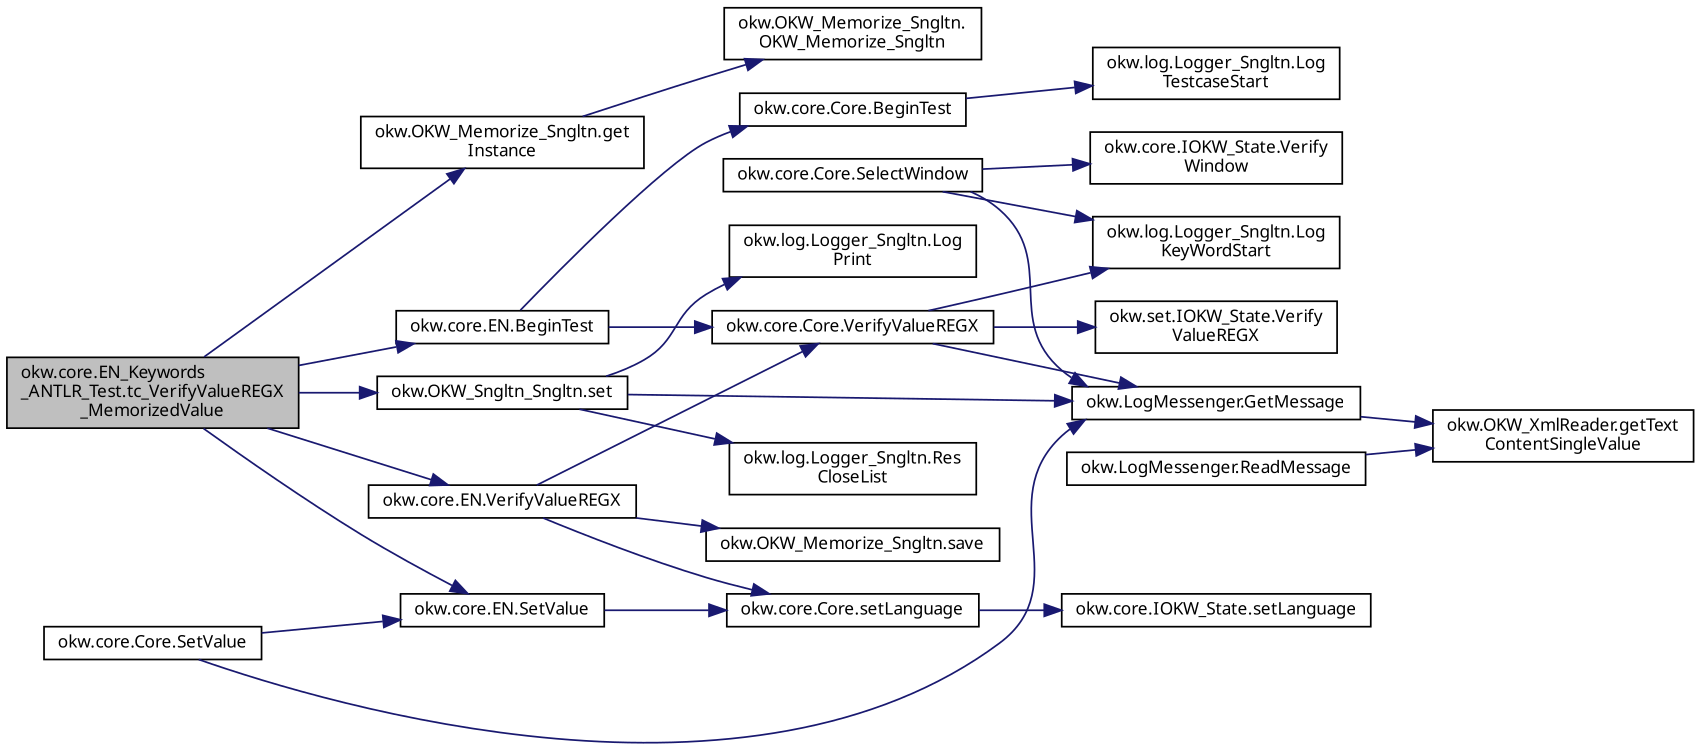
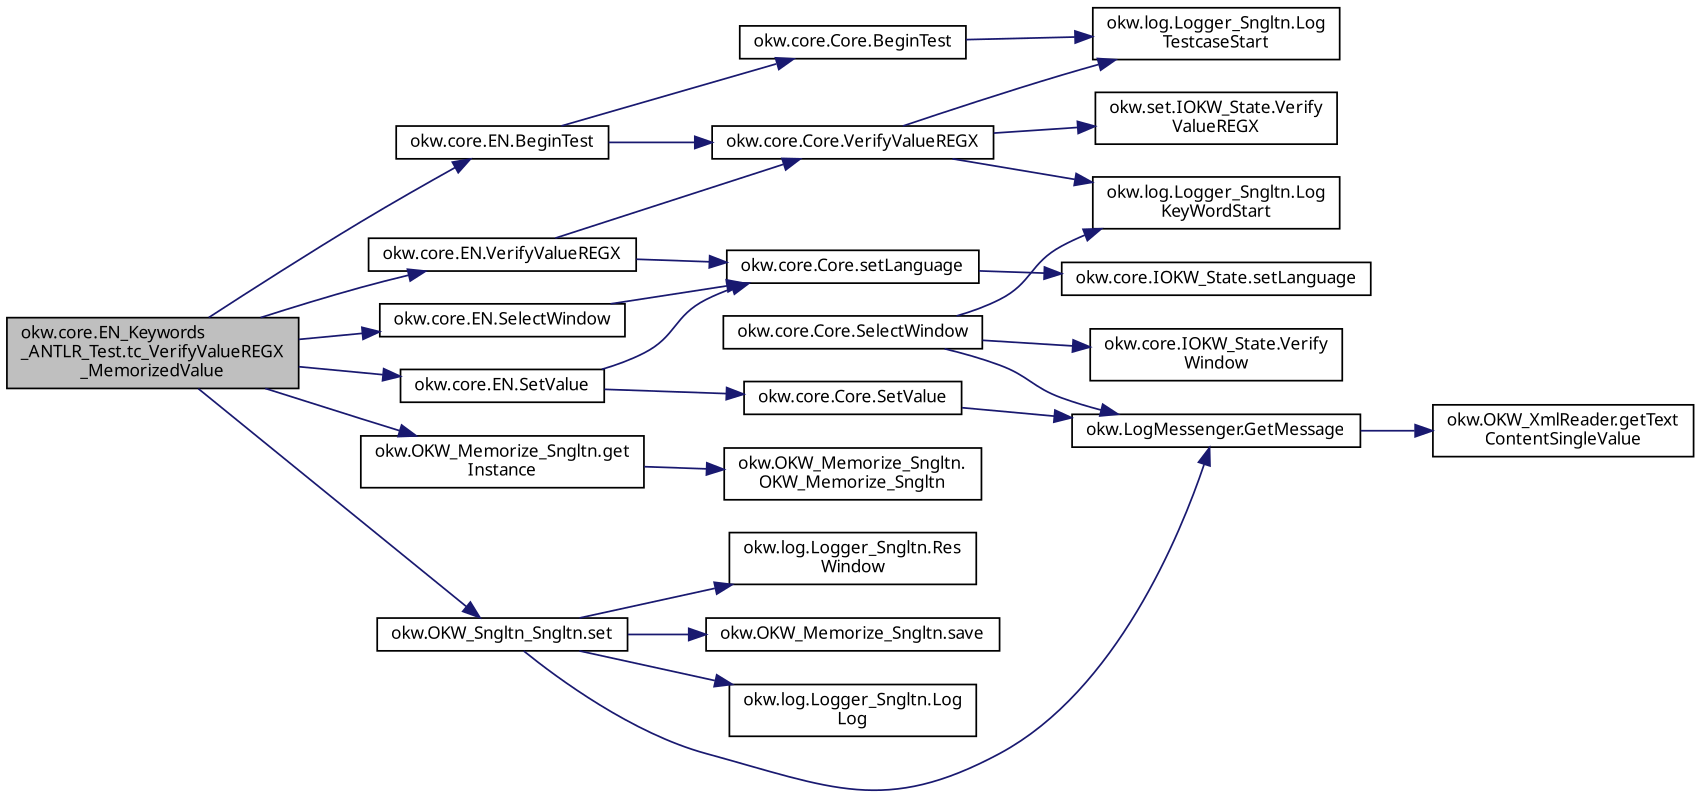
  digraph {
    fontname="Noto Sans"
    rankdir=LR
    node [color=black fillcolor=white fontname="Noto Sans" fontsize=10 shape=record style=filled]
    edge [color=midnightblue fontname="Noto Sans" fontsize=10 labelfontname=Helvetica labelfontsize=10 style=solid]
    n1 [fillcolor=grey75 fontcolor=black height=0.2 label="okw.core.EN_Keywords\l_ANTLR_Test.tc_VerifyValueREGX\l_MemorizedValue" width=0.4]
    n2 [height=0.2 label="okw.core.EN.BeginTest" width=0.4]
+   n3 [height=0.2 label="okw.core.EN.SelectWindow" width=0.4]
    n4 [height=0.2 label="okw.OKW_Memorize_Sngltn.get\lInstance" width=0.4]
    n5 [height=0.2 label="okw.OKW_Sngltn_Sngltn.set" width=0.4]
    n6 [height=0.2 label="okw.core.EN.SetValue" width=0.4]
    n7 [height=0.2 label="okw.core.EN.VerifyValueREGX" width=0.4]
    n8 [height=0.2 label="okw.core.Core.BeginTest" width=0.4]
    n9 [height=0.2 label="okw.core.Core.VerifyValueREGX" width=0.4]
    n10 [height=0.2 label="okw.core.Core.setLanguage" width=0.4]
    n11 [height=0.2 label="okw.OKW_Memorize_Sngltn.\lOKW_Memorize_Sngltn" width=0.4]
    n12 [height=0.2 label="okw.LogMessenger.GetMessage" width=0.4]
-   n13 [height=0.2 label="okw.log.Logger_Sngltn.Log\lPrint" width=0.4]
-   n14 [height=0.2 label="okw.log.Logger_Sngltn.Res\lCloseList" width=0.4]
+   n13 [height=0.2 label="okw.log.Logger_Sngltn.Log\lLog" width=0.4]
+   n14 [height=0.2 label="okw.log.Logger_Sngltn.Res\lWindow" width=0.4]
    n15 [height=0.2 label="okw.OKW_Memorize_Sngltn.save" width=0.4]
    n16 [height=0.2 label="okw.core.Core.SetValue" width=0.4]
    n17 [height=0.2 label="okw.core.IOKW_State.setLanguage" width=0.4]
    n18 [height=0.2 label="okw.log.Logger_Sngltn.Log\lTestcaseStart" width=0.4]
    n19 [height=0.2 label="okw.core.Core.SelectWindow" width=0.4]
    n20 [height=0.2 label="okw.log.Logger_Sngltn.Log\lKeyWordStart" width=0.4]
    n21 [height=0.2 label="okw.core.IOKW_State.Verify\lWindow" width=0.4]
    n22 [height=0.2 label="okw.OKW_XmlReader.getText\lContentSingleValue" width=0.4]
-   n23 [height=0.2 label="okw.LogMessenger.ReadMessage" width=0.4]
    n24 [height=0.2 label="okw.set.IOKW_State.Verify\lValueREGX" width=0.4]
    n1 -> n2
+   n1 -> n3
    n1 -> n4
    n1 -> n5
    n1 -> n6
    n1 -> n7
    n2 -> n8
    n2 -> n9
+   n3 -> n10
    n4 -> n11
    n5 -> n12
    n5 -> n13
    n5 -> n14
-   n7 -> n15
+   n5 -> n15
    n6 -> n10
-   n16 -> n6
+   n6 -> n16
    n7 -> n9
    n7 -> n10
    n8 -> n18
-   n9 -> n12
+   n9 -> n18
    n9 -> n20
    n9 -> n24
    n10 -> n17
    n12 -> n22
    n16 -> n12
    n19 -> n12
    n19 -> n20
    n19 -> n21
-   n23 -> n22
  }
